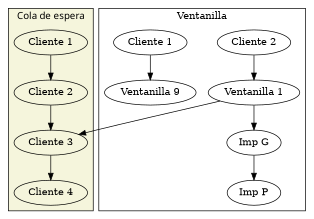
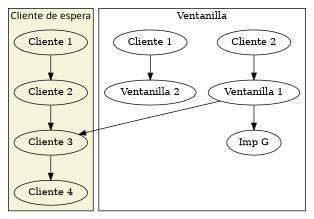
  digraph {
    n1 [label="Cliente 1"]
    n2 [label="Cliente 2"]
    n3 [label="Cliente 3"]
    n4 [label="Cliente 4"]
    n5 [label="Ventanilla 1"]
-   n6 [label="Ventanilla 9"]
+   n6 [label="Ventanilla 2"]
    n7 [label="Imp G"]
-   n8 [label="Imp P"]
    n9 [label="Cliente 2"]
    n10 [label="Cliente 1"]
    subgraph cluster_1 {
      bgcolor=beige
      fontname="Comic Sans MS"
-     label="Cola de espera"
+     label="Cliente de espera"
      n1
      n2
      n3
      n4
    }
    subgraph cluster_2 {
      label=Ventanilla
      n7
-     n8
      n9
      n10
      subgraph sub_3 {
        label=Ventanillas
        rank=same
        n5
        n6
      }
    }
    n1 -> n2
    n2 -> n3
    n3 -> n4
    n5 -> n3
    n5 -> n7
-   n7 -> n8
    n9 -> n5
    n10 -> n6
  }
